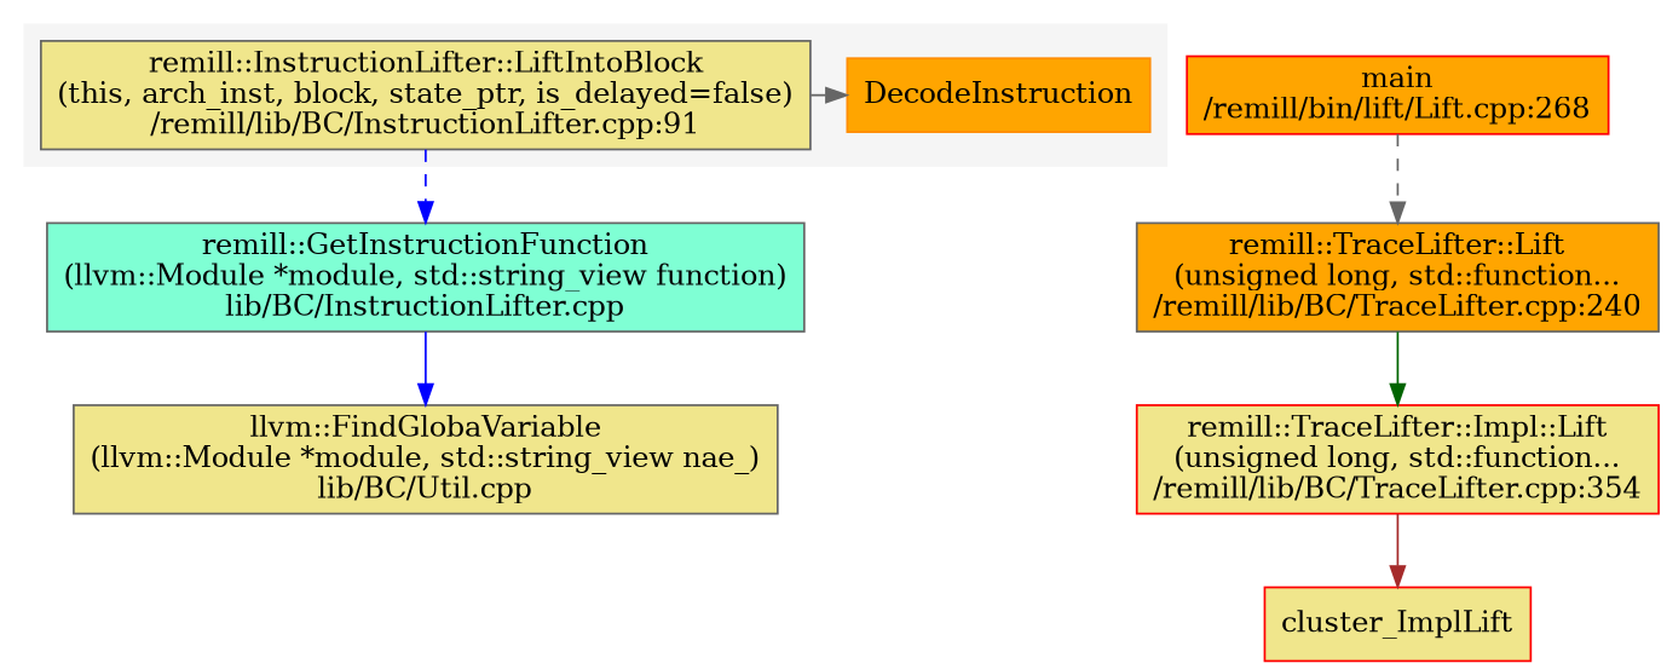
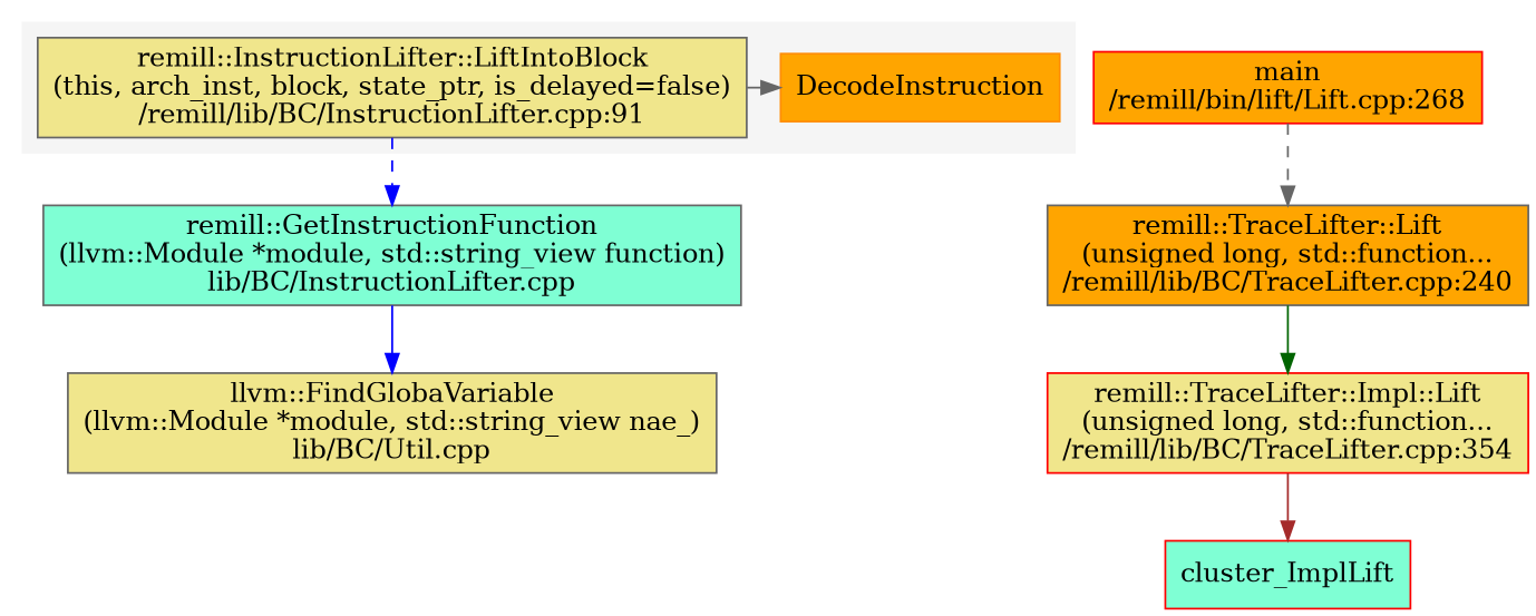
  digraph {
    color=whitesmoke
    newrank=true
    rankdir=TB
    style=filled
    node [color=gray40 fillcolor=khaki shape=box style="filled, solid"]
    edge [minlen=1 color=gray40 style=solid]
    n1 [label="remill::InstructionLifter::LiftIntoBlock\n(this, arch_inst, block, state_ptr, is_delayed=false)\n/remill/lib/BC/InstructionLifter.cpp:91"]
    DecodeInstruction [color=darkorange fillcolor=orange]
    n3 [color=red fillcolor=orange label="main\n/remill/bin/lift/Lift.cpp:268"]
    n4 [fillcolor=orange label="remill::TraceLifter::Lift\n(unsigned long, std::function...\n/remill/lib/BC/TraceLifter.cpp:240"]
    n5 [color=red label="remill::TraceLifter::Impl::Lift\n(unsigned long, std::function...\n/remill/lib/BC/TraceLifter.cpp:354"]
-   cluster_ImplLift [color=red]
+   cluster_ImplLift [color=red fillcolor=aquamarine]
    n7 [fillcolor=aquamarine label="remill::GetInstructionFunction\n(llvm::Module *module, std::string_view function)\nlib/BC/InstructionLifter.cpp"]
    n8 [label="llvm::FindGlobaVariable\n(llvm::Module *module, std::string_view nae_)\nlib/BC/Util.cpp"]
    subgraph cluster_1 {
      rank=same
      n1
      DecodeInstruction
    }
    n1 -> DecodeInstruction
    n1 -> n7 [color=blue style=dashed]
    n3 -> n4 [style=dashed]
    n4 -> n5 [color=darkgreen]
    n5 -> cluster_ImplLift [color=brown]
    n7 -> n8 [color=blue]
  }
